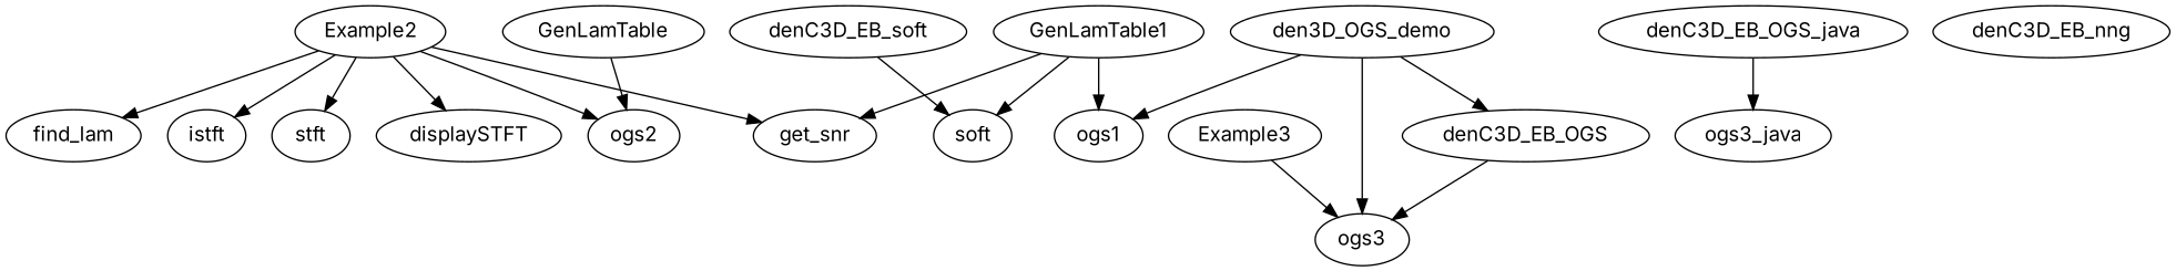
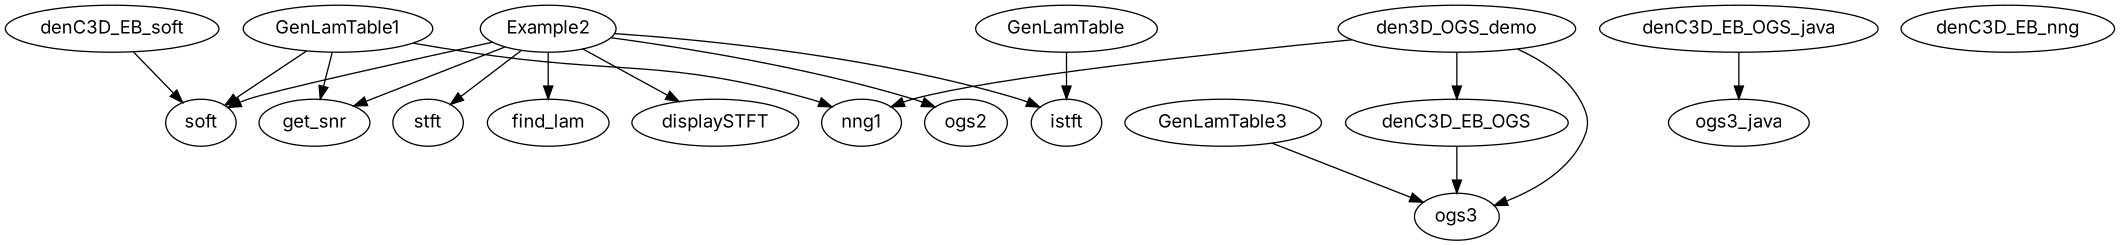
  digraph {
    fontname=Inter
    node [fontname=Inter]
    edge [fontname=Inter]
    n1 [label=GenLamTable1]
    get_snr
-   ogs1
+   ogs1 [label=nng1]
    soft
    Example2
    displaySTFT
    find_lam
    istft
    ogs2
    stft
-   Example3
+   Example3 [label=GenLamTable3]
    ogs3
    GenLamTable
    den3D_OGS_demo
    denC3D_EB_OGS
    denC3D_EB_OGS_java
    ogs3_java
    denC3D_EB_soft
    denC3D_EB_nng
    n1 -> get_snr
    n1 -> ogs1
    n1 -> soft
    Example2 -> get_snr
+   Example2 -> soft
    Example2 -> displaySTFT
    Example2 -> find_lam
    Example2 -> istft
    Example2 -> ogs2
    Example2 -> stft
    Example3 -> ogs3
-   GenLamTable -> ogs2
+   GenLamTable -> istft
    den3D_OGS_demo -> ogs1
    den3D_OGS_demo -> ogs3
    den3D_OGS_demo -> denC3D_EB_OGS
    denC3D_EB_OGS -> ogs3
    denC3D_EB_OGS_java -> ogs3_java
    denC3D_EB_soft -> soft
  }
